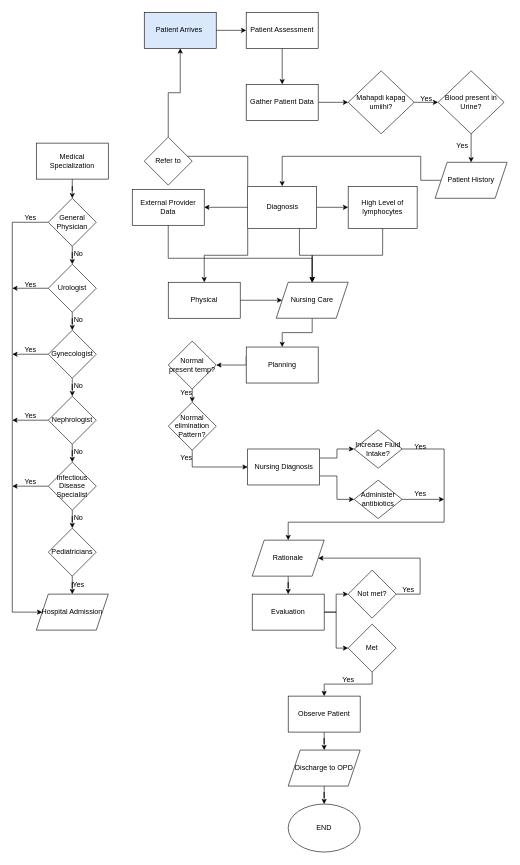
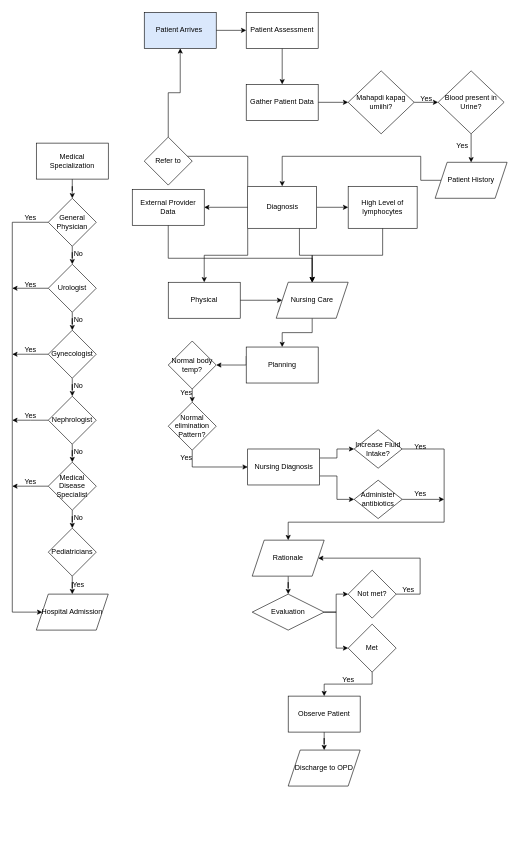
  <mxCell id="0" />
  <mxCell id="1" parent="0" />
  <mxCell id="2" value="" style="edgeStyle=orthogonalEdgeStyle;rounded=0;orthogonalLoop=1;jettySize=auto;html=1;" edge="1" parent="1" source="3" target="5"><mxGeometry relative="1" as="geometry" /></mxCell>
  <mxCell id="3" value="Patient Arrives&amp;nbsp;" style="whiteSpace=wrap;html=1;fillColor=#dae8fc;" vertex="1" parent="1"><mxGeometry x="240" y="20" width="120" height="60" as="geometry" /></mxCell>
  <mxCell id="4" value="" style="edgeStyle=orthogonalEdgeStyle;rounded=0;orthogonalLoop=1;jettySize=auto;html=1;" edge="1" parent="1" source="5" target="7"><mxGeometry relative="1" as="geometry" /></mxCell>
  <mxCell id="5" value="Patient Assessment" style="whiteSpace=wrap;html=1;" vertex="1" parent="1"><mxGeometry x="410" y="20" width="120" height="60" as="geometry" /></mxCell>
  <mxCell id="6" value="" style="edgeStyle=orthogonalEdgeStyle;rounded=0;orthogonalLoop=1;jettySize=auto;html=1;" edge="1" parent="1" source="7" target="9"><mxGeometry relative="1" as="geometry" /></mxCell>
  <mxCell id="7" value="Gather Patient Data" style="whiteSpace=wrap;html=1;" vertex="1" parent="1"><mxGeometry x="410" y="140" width="120" height="60" as="geometry" /></mxCell>
  <mxCell id="8" value="" style="edgeStyle=orthogonalEdgeStyle;rounded=0;orthogonalLoop=1;jettySize=auto;html=1;" edge="1" parent="1" source="9" target="11"><mxGeometry relative="1" as="geometry" /></mxCell>
  <mxCell id="9" value="Mahapdi kapag umiihi?" style="rhombus;whiteSpace=wrap;html=1;" vertex="1" parent="1"><mxGeometry x="580" y="117.5" width="110" height="105" as="geometry" /></mxCell>
  <mxCell id="10" value="" style="edgeStyle=orthogonalEdgeStyle;rounded=0;orthogonalLoop=1;jettySize=auto;html=1;" edge="1" parent="1" source="11" target="14"><mxGeometry relative="1" as="geometry" /></mxCell>
  <mxCell id="11" value="Blood present in Urine?" style="rhombus;whiteSpace=wrap;html=1;" vertex="1" parent="1"><mxGeometry x="730" y="117.5" width="110" height="105" as="geometry" /></mxCell>
  <mxCell id="12" value="Yes" style="text;html=1;align=center;verticalAlign=middle;resizable=0;points=[];autosize=1;strokeColor=none;fillColor=none;" vertex="1" parent="1"><mxGeometry x="690" y="150" width="40" height="30" as="geometry" /></mxCell>
  <mxCell id="13" style="edgeStyle=orthogonalEdgeStyle;rounded=0;orthogonalLoop=1;jettySize=auto;html=1;entryX=0.5;entryY=0;entryDx=0;entryDy=0;" edge="1" parent="1" source="14" target="21"><mxGeometry relative="1" as="geometry"><mxPoint x="470" y="290" as="targetPoint" /><Array as="points"><mxPoint x="701" y="300" /><mxPoint x="701" y="260" /><mxPoint x="470" y="260" /><mxPoint x="470" y="300" /></Array></mxGeometry></mxCell>
  <mxCell id="14" value="Patient History" style="shape=parallelogram;perimeter=parallelogramPerimeter;whiteSpace=wrap;html=1;fixedSize=1;" vertex="1" parent="1"><mxGeometry x="725" y="270" width="120" height="60" as="geometry" /></mxCell>
  <mxCell id="15" value="Yes" style="text;html=1;align=center;verticalAlign=middle;resizable=0;points=[];autosize=1;strokeColor=none;fillColor=none;" vertex="1" parent="1"><mxGeometry x="750" y="228" width="40" height="30" as="geometry" /></mxCell>
  <mxCell id="16" style="edgeStyle=orthogonalEdgeStyle;rounded=0;orthogonalLoop=1;jettySize=auto;html=1;exitX=0;exitY=0;exitDx=0;exitDy=0;entryX=1;entryY=0.5;entryDx=0;entryDy=0;" edge="1" parent="1" source="21" target="23"><mxGeometry relative="1" as="geometry"><mxPoint x="320" y="260" as="targetPoint" /><Array as="points"><mxPoint x="413" y="260" /><mxPoint x="310" y="260" /></Array></mxGeometry></mxCell>
  <mxCell id="17" style="edgeStyle=orthogonalEdgeStyle;rounded=0;orthogonalLoop=1;jettySize=auto;html=1;entryX=1;entryY=0.5;entryDx=0;entryDy=0;" edge="1" parent="1" source="21" target="55"><mxGeometry relative="1" as="geometry" /></mxCell>
  <mxCell id="18" style="edgeStyle=orthogonalEdgeStyle;rounded=0;orthogonalLoop=1;jettySize=auto;html=1;exitX=0;exitY=1;exitDx=0;exitDy=0;" edge="1" parent="1" source="21" target="58"><mxGeometry relative="1" as="geometry"><mxPoint x="340" y="450" as="targetPoint" /></mxGeometry></mxCell>
  <mxCell id="19" value="" style="edgeStyle=orthogonalEdgeStyle;rounded=0;orthogonalLoop=1;jettySize=auto;html=1;" edge="1" parent="1" source="21" target="60"><mxGeometry relative="1" as="geometry" /></mxCell>
  <mxCell id="20" style="edgeStyle=orthogonalEdgeStyle;rounded=0;orthogonalLoop=1;jettySize=auto;html=1;exitX=0.75;exitY=1;exitDx=0;exitDy=0;entryX=0.5;entryY=0;entryDx=0;entryDy=0;" edge="1" parent="1" source="21" target="62"><mxGeometry relative="1" as="geometry"><mxPoint x="520" y="470" as="targetPoint" /></mxGeometry></mxCell>
  <mxCell id="21" value="Diagnosis" style="whiteSpace=wrap;html=1;" vertex="1" parent="1"><mxGeometry x="412.5" y="310" width="115" height="70" as="geometry" /></mxCell>
  <mxCell id="22" value="" style="edgeStyle=orthogonalEdgeStyle;rounded=0;orthogonalLoop=1;jettySize=auto;html=1;" edge="1" parent="1" source="23" target="3"><mxGeometry relative="1" as="geometry" /></mxCell>
  <mxCell id="23" value="Refer to" style="rhombus;whiteSpace=wrap;html=1;" vertex="1" parent="1"><mxGeometry x="240" y="228" width="80" height="80" as="geometry" /></mxCell>
  <mxCell id="24" value="" style="edgeStyle=orthogonalEdgeStyle;rounded=0;orthogonalLoop=1;jettySize=auto;html=1;" edge="1" parent="1" source="25" target="28"><mxGeometry relative="1" as="geometry" /></mxCell>
  <mxCell id="25" value="Medical Specialization" style="whiteSpace=wrap;html=1;" vertex="1" parent="1"><mxGeometry x="60" y="238" width="120" height="60" as="geometry" /></mxCell>
  <mxCell id="26" value="" style="edgeStyle=orthogonalEdgeStyle;rounded=0;orthogonalLoop=1;jettySize=auto;html=1;" edge="1" parent="1" source="28" target="31"><mxGeometry relative="1" as="geometry" /></mxCell>
  <mxCell id="27" style="edgeStyle=orthogonalEdgeStyle;rounded=0;orthogonalLoop=1;jettySize=auto;html=1;exitX=0;exitY=0.5;exitDx=0;exitDy=0;entryX=0;entryY=0.5;entryDx=0;entryDy=0;" edge="1" parent="1" source="28" target="56"><mxGeometry relative="1" as="geometry"><mxPoint x="60" y="1020" as="targetPoint" /><Array as="points"><mxPoint x="20" y="370" /><mxPoint x="20" y="1020" /></Array></mxGeometry></mxCell>
  <mxCell id="28" value="General Physician" style="rhombus;whiteSpace=wrap;html=1;" vertex="1" parent="1"><mxGeometry x="80" y="330" width="80" height="80" as="geometry" /></mxCell>
  <mxCell id="29" value="" style="edgeStyle=orthogonalEdgeStyle;rounded=0;orthogonalLoop=1;jettySize=auto;html=1;" edge="1" parent="1" source="31" target="34"><mxGeometry relative="1" as="geometry" /></mxCell>
  <mxCell id="30" style="edgeStyle=orthogonalEdgeStyle;rounded=0;orthogonalLoop=1;jettySize=auto;html=1;" edge="1" parent="1" source="31"><mxGeometry relative="1" as="geometry"><mxPoint x="20" y="480" as="targetPoint" /></mxGeometry></mxCell>
  <mxCell id="31" value="Urologist" style="rhombus;whiteSpace=wrap;html=1;" vertex="1" parent="1"><mxGeometry x="80" y="440" width="80" height="80" as="geometry" /></mxCell>
  <mxCell id="32" value="" style="edgeStyle=orthogonalEdgeStyle;rounded=0;orthogonalLoop=1;jettySize=auto;html=1;" edge="1" parent="1" source="34" target="37"><mxGeometry relative="1" as="geometry" /></mxCell>
  <mxCell id="33" style="edgeStyle=orthogonalEdgeStyle;rounded=0;orthogonalLoop=1;jettySize=auto;html=1;" edge="1" parent="1" source="34"><mxGeometry relative="1" as="geometry"><mxPoint x="20" y="590" as="targetPoint" /></mxGeometry></mxCell>
  <mxCell id="34" value="Gynecologist" style="rhombus;whiteSpace=wrap;html=1;" vertex="1" parent="1"><mxGeometry x="80" y="550" width="80" height="80" as="geometry" /></mxCell>
  <mxCell id="35" value="" style="edgeStyle=orthogonalEdgeStyle;rounded=0;orthogonalLoop=1;jettySize=auto;html=1;" edge="1" parent="1" source="37" target="40"><mxGeometry relative="1" as="geometry" /></mxCell>
  <mxCell id="36" style="edgeStyle=orthogonalEdgeStyle;rounded=0;orthogonalLoop=1;jettySize=auto;html=1;" edge="1" parent="1" source="37"><mxGeometry relative="1" as="geometry"><mxPoint x="20" y="700" as="targetPoint" /></mxGeometry></mxCell>
  <mxCell id="37" value="Nephrologist" style="rhombus;whiteSpace=wrap;html=1;" vertex="1" parent="1"><mxGeometry x="80" y="660" width="80" height="80" as="geometry" /></mxCell>
  <mxCell id="38" value="" style="edgeStyle=orthogonalEdgeStyle;rounded=0;orthogonalLoop=1;jettySize=auto;html=1;" edge="1" parent="1" source="40" target="42"><mxGeometry relative="1" as="geometry" /></mxCell>
  <mxCell id="39" style="edgeStyle=orthogonalEdgeStyle;rounded=0;orthogonalLoop=1;jettySize=auto;html=1;" edge="1" parent="1" source="40"><mxGeometry relative="1" as="geometry"><mxPoint x="20" y="810" as="targetPoint" /></mxGeometry></mxCell>
- <mxCell id="40" value="Infectious Disease Specialist" style="rhombus;whiteSpace=wrap;html=1;" vertex="1" parent="1"><mxGeometry x="80" y="770" width="80" height="80" as="geometry" /></mxCell>
+ <mxCell id="40" value="Medical Disease Specialist" style="rhombus;whiteSpace=wrap;html=1;" vertex="1" parent="1"><mxGeometry x="80" y="770" width="80" height="80" as="geometry" /></mxCell>
  <mxCell id="41" value="" style="edgeStyle=orthogonalEdgeStyle;rounded=0;orthogonalLoop=1;jettySize=auto;html=1;entryX=0.5;entryY=0;entryDx=0;entryDy=0;" edge="1" parent="1" source="42" target="56"><mxGeometry relative="1" as="geometry"><mxPoint x="120.034" y="990" as="targetPoint" /></mxGeometry></mxCell>
  <mxCell id="42" value="Pediatricians" style="rhombus;whiteSpace=wrap;html=1;" vertex="1" parent="1"><mxGeometry x="80" y="880" width="80" height="80" as="geometry" /></mxCell>
  <mxCell id="43" value="No" style="text;html=1;align=center;verticalAlign=middle;resizable=0;points=[];autosize=1;strokeColor=none;fillColor=none;" vertex="1" parent="1"><mxGeometry x="110" y="408" width="40" height="30" as="geometry" /></mxCell>
  <mxCell id="44" value="No" style="text;html=1;align=center;verticalAlign=middle;resizable=0;points=[];autosize=1;strokeColor=none;fillColor=none;" vertex="1" parent="1"><mxGeometry x="110" y="518" width="40" height="30" as="geometry" /></mxCell>
  <mxCell id="45" value="No" style="text;html=1;align=center;verticalAlign=middle;resizable=0;points=[];autosize=1;strokeColor=none;fillColor=none;" vertex="1" parent="1"><mxGeometry x="110" y="628" width="40" height="30" as="geometry" /></mxCell>
  <mxCell id="46" value="No" style="text;html=1;align=center;verticalAlign=middle;resizable=0;points=[];autosize=1;strokeColor=none;fillColor=none;" vertex="1" parent="1"><mxGeometry x="110" y="738" width="40" height="30" as="geometry" /></mxCell>
  <mxCell id="47" value="No" style="text;html=1;align=center;verticalAlign=middle;resizable=0;points=[];autosize=1;strokeColor=none;fillColor=none;" vertex="1" parent="1"><mxGeometry x="110" y="848" width="40" height="30" as="geometry" /></mxCell>
  <mxCell id="48" value="Yes" style="text;html=1;align=center;verticalAlign=middle;resizable=0;points=[];autosize=1;strokeColor=none;fillColor=none;" vertex="1" parent="1"><mxGeometry x="30" y="348" width="40" height="30" as="geometry" /></mxCell>
  <mxCell id="49" value="Yes" style="text;html=1;align=center;verticalAlign=middle;resizable=0;points=[];autosize=1;strokeColor=none;fillColor=none;" vertex="1" parent="1"><mxGeometry x="30" y="460" width="40" height="30" as="geometry" /></mxCell>
  <mxCell id="50" value="Yes" style="text;html=1;align=center;verticalAlign=middle;resizable=0;points=[];autosize=1;strokeColor=none;fillColor=none;" vertex="1" parent="1"><mxGeometry x="30" y="568" width="40" height="30" as="geometry" /></mxCell>
  <mxCell id="51" value="Yes" style="text;html=1;align=center;verticalAlign=middle;resizable=0;points=[];autosize=1;strokeColor=none;fillColor=none;" vertex="1" parent="1"><mxGeometry x="30" y="678" width="40" height="30" as="geometry" /></mxCell>
  <mxCell id="52" value="Yes" style="text;html=1;align=center;verticalAlign=middle;resizable=0;points=[];autosize=1;strokeColor=none;fillColor=none;" vertex="1" parent="1"><mxGeometry x="30" y="788" width="40" height="30" as="geometry" /></mxCell>
  <mxCell id="53" value="Yes" style="text;html=1;align=center;verticalAlign=middle;resizable=0;points=[];autosize=1;strokeColor=none;fillColor=none;" vertex="1" parent="1"><mxGeometry x="110" y="960" width="40" height="30" as="geometry" /></mxCell>
  <mxCell id="54" style="edgeStyle=orthogonalEdgeStyle;rounded=0;orthogonalLoop=1;jettySize=auto;html=1;exitX=0.5;exitY=1;exitDx=0;exitDy=0;entryX=0.5;entryY=0;entryDx=0;entryDy=0;" edge="1" parent="1" source="55" target="62"><mxGeometry relative="1" as="geometry"><mxPoint x="279.966" y="430" as="targetPoint" /><Array as="points"><mxPoint x="280" y="430" /><mxPoint x="520" y="430" /></Array></mxGeometry></mxCell>
  <mxCell id="55" value="External Provider Data" style="whiteSpace=wrap;html=1;" vertex="1" parent="1"><mxGeometry x="220" y="315" width="120" height="60" as="geometry" /></mxCell>
  <mxCell id="56" value="Hospital Admission" style="shape=parallelogram;perimeter=parallelogramPerimeter;whiteSpace=wrap;html=1;fixedSize=1;" vertex="1" parent="1"><mxGeometry x="60" y="990" width="120" height="60" as="geometry" /></mxCell>
  <mxCell id="57" value="" style="edgeStyle=orthogonalEdgeStyle;rounded=0;orthogonalLoop=1;jettySize=auto;html=1;" edge="1" parent="1" source="58" target="62"><mxGeometry relative="1" as="geometry" /></mxCell>
  <mxCell id="58" value="Physical" style="whiteSpace=wrap;html=1;" vertex="1" parent="1"><mxGeometry x="280" y="470" width="120" height="60" as="geometry" /></mxCell>
  <mxCell id="59" style="edgeStyle=orthogonalEdgeStyle;rounded=0;orthogonalLoop=1;jettySize=auto;html=1;entryX=0.5;entryY=0;entryDx=0;entryDy=0;" edge="1" parent="1" source="60" target="62"><mxGeometry relative="1" as="geometry" /></mxCell>
  <mxCell id="60" value="High Level of lymphocytes" style="whiteSpace=wrap;html=1;" vertex="1" parent="1"><mxGeometry x="580" y="310" width="115" height="70" as="geometry" /></mxCell>
  <mxCell id="61" value="" style="edgeStyle=orthogonalEdgeStyle;rounded=0;orthogonalLoop=1;jettySize=auto;html=1;" edge="1" parent="1" source="62" target="64"><mxGeometry relative="1" as="geometry" /></mxCell>
  <mxCell id="62" value="Nursing Care" style="shape=parallelogram;perimeter=parallelogramPerimeter;whiteSpace=wrap;html=1;fixedSize=1;" vertex="1" parent="1"><mxGeometry x="460" y="470" width="120" height="60" as="geometry" /></mxCell>
  <mxCell id="63" style="edgeStyle=orthogonalEdgeStyle;rounded=0;orthogonalLoop=1;jettySize=auto;html=1;exitX=0;exitY=0.25;exitDx=0;exitDy=0;entryX=1;entryY=0.5;entryDx=0;entryDy=0;" edge="1" parent="1" source="64" target="66"><mxGeometry relative="1" as="geometry"><Array as="points"><mxPoint x="410" y="608" /></Array></mxGeometry></mxCell>
  <mxCell id="64" value="Planning" style="whiteSpace=wrap;html=1;" vertex="1" parent="1"><mxGeometry x="410" y="578" width="120" height="60" as="geometry" /></mxCell>
  <mxCell id="65" style="edgeStyle=orthogonalEdgeStyle;rounded=0;orthogonalLoop=1;jettySize=auto;html=1;exitX=0.5;exitY=1;exitDx=0;exitDy=0;entryX=0.5;entryY=0;entryDx=0;entryDy=0;" edge="1" parent="1" source="66" target="68"><mxGeometry relative="1" as="geometry" /></mxCell>
- <mxCell id="66" value="Normal present temp?" style="rhombus;whiteSpace=wrap;html=1;" vertex="1" parent="1"><mxGeometry x="280" y="568" width="80" height="80" as="geometry" /></mxCell>
+ <mxCell id="66" value="Normal body temp?" style="rhombus;whiteSpace=wrap;html=1;" vertex="1" parent="1"><mxGeometry x="280" y="568" width="80" height="80" as="geometry" /></mxCell>
  <mxCell id="67" style="edgeStyle=orthogonalEdgeStyle;rounded=0;orthogonalLoop=1;jettySize=auto;html=1;exitX=0.5;exitY=1;exitDx=0;exitDy=0;entryX=0;entryY=0.5;entryDx=0;entryDy=0;" edge="1" parent="1" source="68" target="73"><mxGeometry relative="1" as="geometry"><mxPoint x="440" y="770" as="targetPoint" /><Array as="points"><mxPoint x="320" y="778" /></Array></mxGeometry></mxCell>
  <mxCell id="68" value="Normal elimination Pattern?" style="rhombus;whiteSpace=wrap;html=1;" vertex="1" parent="1"><mxGeometry x="280" y="670" width="80" height="80" as="geometry" /></mxCell>
  <mxCell id="69" value="Yes" style="text;html=1;align=center;verticalAlign=middle;resizable=0;points=[];autosize=1;strokeColor=none;fillColor=none;" vertex="1" parent="1"><mxGeometry x="290" y="640" width="40" height="30" as="geometry" /></mxCell>
  <mxCell id="70" value="Yes" style="text;html=1;align=center;verticalAlign=middle;resizable=0;points=[];autosize=1;strokeColor=none;fillColor=none;" vertex="1" parent="1"><mxGeometry x="290" y="748" width="40" height="30" as="geometry" /></mxCell>
  <mxCell id="71" style="edgeStyle=orthogonalEdgeStyle;rounded=0;orthogonalLoop=1;jettySize=auto;html=1;exitX=1;exitY=0.25;exitDx=0;exitDy=0;entryX=0;entryY=0.5;entryDx=0;entryDy=0;" edge="1" parent="1" source="73" target="75"><mxGeometry relative="1" as="geometry" /></mxCell>
  <mxCell id="72" style="edgeStyle=orthogonalEdgeStyle;rounded=0;orthogonalLoop=1;jettySize=auto;html=1;exitX=1;exitY=0.75;exitDx=0;exitDy=0;entryX=0;entryY=0.5;entryDx=0;entryDy=0;" edge="1" parent="1" source="73" target="77"><mxGeometry relative="1" as="geometry" /></mxCell>
  <mxCell id="73" value="Nursing Diagnosis" style="whiteSpace=wrap;html=1;" vertex="1" parent="1"><mxGeometry x="412.5" y="748" width="120" height="60" as="geometry" /></mxCell>
  <mxCell id="74" style="edgeStyle=orthogonalEdgeStyle;rounded=0;orthogonalLoop=1;jettySize=auto;html=1;exitX=1;exitY=0.5;exitDx=0;exitDy=0;entryX=0.5;entryY=0;entryDx=0;entryDy=0;" edge="1" parent="1" source="75" target="84"><mxGeometry relative="1" as="geometry"><mxPoint x="480" y="890" as="targetPoint" /><Array as="points"><mxPoint x="740" y="748" /><mxPoint x="740" y="870" /><mxPoint x="480" y="870" /><mxPoint x="480" y="900" /></Array></mxGeometry></mxCell>
  <mxCell id="75" value="Increase Fluid Intake?" style="rhombus;whiteSpace=wrap;html=1;" vertex="1" parent="1"><mxGeometry x="590" y="716" width="80" height="64" as="geometry" /></mxCell>
  <mxCell id="76" style="edgeStyle=orthogonalEdgeStyle;rounded=0;orthogonalLoop=1;jettySize=auto;html=1;" edge="1" parent="1" source="77"><mxGeometry relative="1" as="geometry"><mxPoint x="740" y="832" as="targetPoint" /></mxGeometry></mxCell>
  <mxCell id="77" value="Administer antibiotics" style="rhombus;whiteSpace=wrap;html=1;" vertex="1" parent="1"><mxGeometry x="590" y="800" width="80" height="64" as="geometry" /></mxCell>
  <mxCell id="78" value="Yes" style="text;html=1;align=center;verticalAlign=middle;resizable=0;points=[];autosize=1;strokeColor=none;fillColor=none;" vertex="1" parent="1"><mxGeometry x="680" y="730" width="40" height="30" as="geometry" /></mxCell>
  <mxCell id="79" value="Yes" style="text;html=1;align=center;verticalAlign=middle;resizable=0;points=[];autosize=1;strokeColor=none;fillColor=none;" vertex="1" parent="1"><mxGeometry x="680" y="808" width="40" height="30" as="geometry" /></mxCell>
  <mxCell id="80" style="edgeStyle=orthogonalEdgeStyle;rounded=0;orthogonalLoop=1;jettySize=auto;html=1;exitX=1;exitY=0.5;exitDx=0;exitDy=0;entryX=0;entryY=0.5;entryDx=0;entryDy=0;" edge="1" parent="1" source="82" target="86"><mxGeometry relative="1" as="geometry" /></mxCell>
  <mxCell id="81" style="edgeStyle=orthogonalEdgeStyle;rounded=0;orthogonalLoop=1;jettySize=auto;html=1;exitX=1;exitY=0.5;exitDx=0;exitDy=0;entryX=0;entryY=0.5;entryDx=0;entryDy=0;" edge="1" parent="1" source="82" target="88"><mxGeometry relative="1" as="geometry" /></mxCell>
- <mxCell id="82" value="Evaluation" style="whiteSpace=wrap;html=1;" vertex="1" parent="1"><mxGeometry x="420" y="990" width="120" height="60" as="geometry" /></mxCell>
+ <mxCell id="82" value="Evaluation" style="rhombus;whiteSpace=wrap;html=1;" vertex="1" parent="1"><mxGeometry x="420" y="990" width="120" height="60" as="geometry" /></mxCell>
  <mxCell id="83" style="edgeStyle=orthogonalEdgeStyle;rounded=0;orthogonalLoop=1;jettySize=auto;html=1;entryX=0.5;entryY=0;entryDx=0;entryDy=0;" edge="1" parent="1" source="84" target="82"><mxGeometry relative="1" as="geometry" /></mxCell>
  <mxCell id="84" value="Rationale" style="shape=parallelogram;perimeter=parallelogramPerimeter;whiteSpace=wrap;html=1;fixedSize=1;" vertex="1" parent="1"><mxGeometry x="420" y="900" width="120" height="60" as="geometry" /></mxCell>
  <mxCell id="85" style="edgeStyle=orthogonalEdgeStyle;rounded=0;orthogonalLoop=1;jettySize=auto;html=1;" edge="1" parent="1" source="86" target="84"><mxGeometry relative="1" as="geometry"><mxPoint x="700" y="930" as="targetPoint" /><Array as="points"><mxPoint x="700" y="990" /><mxPoint x="700" y="930" /></Array></mxGeometry></mxCell>
  <mxCell id="86" value="Not met?" style="rhombus;whiteSpace=wrap;html=1;" vertex="1" parent="1"><mxGeometry x="580" y="950" width="80" height="80" as="geometry" /></mxCell>
  <mxCell id="87" value="" style="edgeStyle=orthogonalEdgeStyle;rounded=0;orthogonalLoop=1;jettySize=auto;html=1;" edge="1" parent="1" source="88" target="90"><mxGeometry relative="1" as="geometry" /></mxCell>
  <mxCell id="88" value="Met" style="rhombus;whiteSpace=wrap;html=1;" vertex="1" parent="1"><mxGeometry x="580" y="1040" width="80" height="80" as="geometry" /></mxCell>
  <mxCell id="89" value="" style="edgeStyle=orthogonalEdgeStyle;rounded=0;orthogonalLoop=1;jettySize=auto;html=1;" edge="1" parent="1" source="90" target="94"><mxGeometry relative="1" as="geometry" /></mxCell>
  <mxCell id="90" value="Observe Patient" style="whiteSpace=wrap;html=1;" vertex="1" parent="1"><mxGeometry x="480" y="1160" width="120" height="60" as="geometry" /></mxCell>
  <mxCell id="91" value="Yes" style="text;html=1;align=center;verticalAlign=middle;resizable=0;points=[];autosize=1;strokeColor=none;fillColor=none;" vertex="1" parent="1"><mxGeometry x="560" y="1118" width="40" height="30" as="geometry" /></mxCell>
  <mxCell id="92" value="Yes" style="text;html=1;align=center;verticalAlign=middle;resizable=0;points=[];autosize=1;strokeColor=none;fillColor=none;" vertex="1" parent="1"><mxGeometry x="660" y="968" width="40" height="30" as="geometry" /></mxCell>
- <mxCell id="93" style="edgeStyle=orthogonalEdgeStyle;rounded=0;orthogonalLoop=1;jettySize=auto;html=1;entryX=0.5;entryY=0;entryDx=0;entryDy=0;" edge="1" parent="1" source="94" target="95"><mxGeometry relative="1" as="geometry" /></mxCell>
  <mxCell id="94" value="Discharge to OPD" style="shape=parallelogram;perimeter=parallelogramPerimeter;whiteSpace=wrap;html=1;fixedSize=1;" vertex="1" parent="1"><mxGeometry x="480" y="1250" width="120" height="60" as="geometry" /></mxCell>
- <mxCell id="95" value="END" style="ellipse;whiteSpace=wrap;html=1;" vertex="1" parent="1"><mxGeometry x="480" y="1340" width="120" height="80" as="geometry" /></mxCell>
